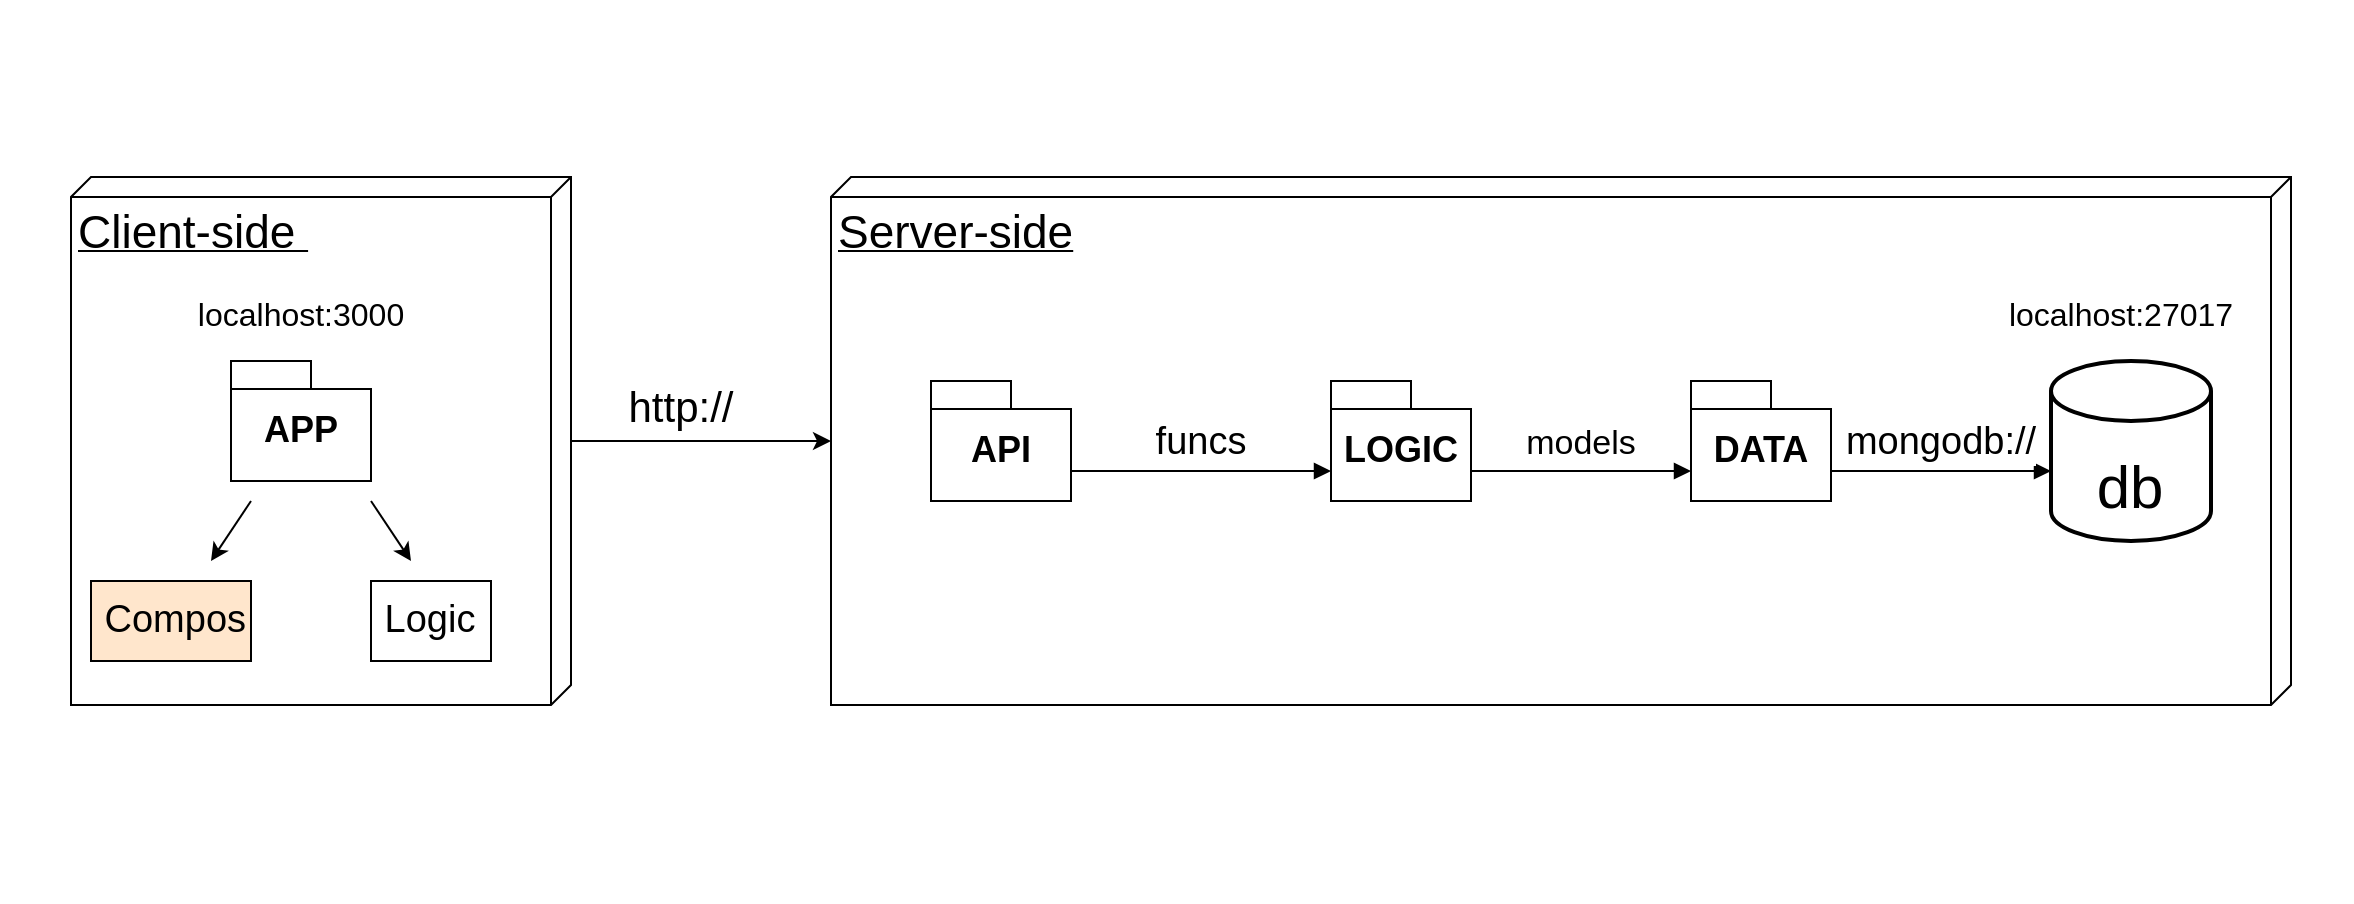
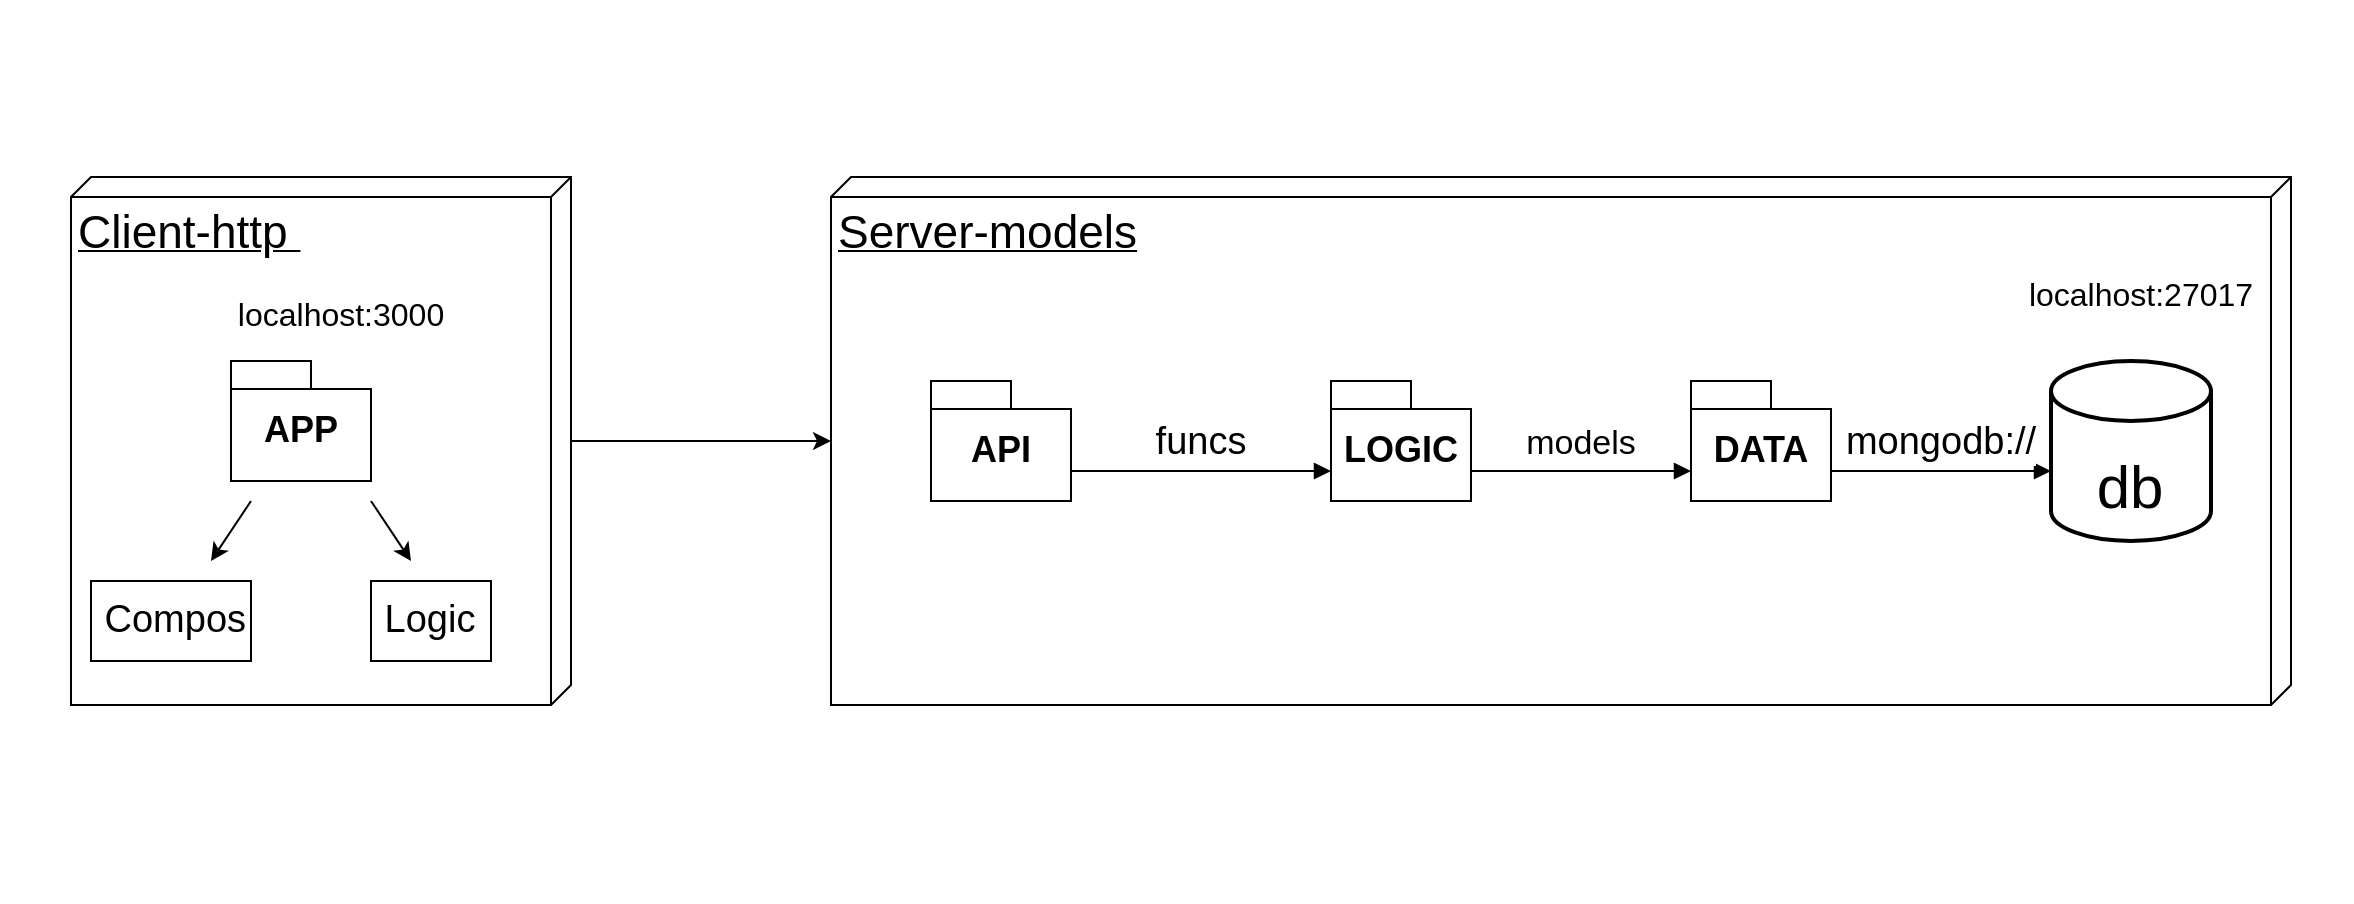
  <mxCell id="0" />
  <mxCell id="1" parent="0" />
  <mxCell id="2" value="" style="edgeStyle=orthogonalEdgeStyle;rounded=0;orthogonalLoop=1;jettySize=auto;html=1;fontSize=30;" edge="1" parent="1" source="3"><mxGeometry relative="1" as="geometry"><mxPoint x="415" y="220" as="targetPoint" /><Array as="points"><mxPoint x="415" y="220" /></Array></mxGeometry></mxCell>
- <mxCell id="3" value="&lt;div style=&quot;text-align: center&quot;&gt;&lt;span&gt;&lt;font style=&quot;font-size: 23px&quot;&gt;Client-side&amp;nbsp;&lt;/font&gt;&lt;/span&gt;&lt;/div&gt;" style="verticalAlign=top;align=left;spacingTop=8;spacingLeft=2;spacingRight=12;shape=cube;size=10;direction=south;fontStyle=4;html=1;fontSize=19;" vertex="1" parent="1"><mxGeometry x="35" y="88" width="250" height="264" as="geometry" /></mxCell>
+ <mxCell id="3" value="&lt;div style=&quot;text-align: center&quot;&gt;&lt;span&gt;&lt;font style=&quot;font-size: 23px&quot;&gt;Client-http&amp;nbsp;&lt;/font&gt;&lt;/span&gt;&lt;/div&gt;" style="verticalAlign=top;align=left;spacingTop=8;spacingLeft=2;spacingRight=12;shape=cube;size=10;direction=south;fontStyle=4;html=1;fontSize=19;" vertex="1" parent="1"><mxGeometry x="35" y="88" width="250" height="264" as="geometry" /></mxCell>
  <mxCell id="4" value="&lt;font style=&quot;font-size: 18px&quot;&gt;APP&lt;/font&gt;" style="shape=folder;fontStyle=1;spacingTop=10;tabWidth=40;tabHeight=14;tabPosition=left;html=1;" vertex="1" parent="1"><mxGeometry x="115" y="180" width="70" height="60" as="geometry" /></mxCell>
- <mxCell id="5" value="&amp;nbsp;Compos" style="rounded=0;whiteSpace=wrap;html=1;fontSize=19;fillColor=#ffe6cc;" vertex="1" parent="1"><mxGeometry x="45" y="290" width="80" height="40" as="geometry" /></mxCell>
+ <mxCell id="5" value="&amp;nbsp;Compos" style="rounded=0;whiteSpace=wrap;html=1;fontSize=19;" vertex="1" parent="1"><mxGeometry x="45" y="290" width="80" height="40" as="geometry" /></mxCell>
  <mxCell id="6" value="Logic" style="rounded=0;whiteSpace=wrap;html=1;fontSize=19;" vertex="1" parent="1"><mxGeometry x="185" y="290" width="60" height="40" as="geometry" /></mxCell>
  <mxCell id="7" value="" style="endArrow=classic;html=1;rounded=0;fontSize=19;" edge="1" parent="1"><mxGeometry width="50" height="50" relative="1" as="geometry"><mxPoint x="125" y="250" as="sourcePoint" /><mxPoint x="105" y="280" as="targetPoint" /></mxGeometry></mxCell>
  <mxCell id="8" value="" style="endArrow=classic;html=1;rounded=0;fontSize=19;" edge="1" parent="1"><mxGeometry width="50" height="50" relative="1" as="geometry"><mxPoint x="185" y="250" as="sourcePoint" /><mxPoint x="205" y="280" as="targetPoint" /></mxGeometry></mxCell>
- <mxCell id="9" value="&lt;div style=&quot;text-align: center&quot;&gt;&lt;span&gt;&lt;font style=&quot;font-size: 23px&quot;&gt;Server-side&lt;/font&gt;&lt;/span&gt;&lt;/div&gt;" style="verticalAlign=top;align=left;spacingTop=8;spacingLeft=2;spacingRight=12;shape=cube;size=10;direction=south;fontStyle=4;html=1;fontSize=19;" vertex="1" parent="1"><mxGeometry x="415" y="88" width="730" height="264" as="geometry" /></mxCell>
+ <mxCell id="9" value="&lt;div style=&quot;text-align: center&quot;&gt;&lt;span&gt;&lt;font style=&quot;font-size: 23px&quot;&gt;Server-models&lt;/font&gt;&lt;/span&gt;&lt;/div&gt;" style="verticalAlign=top;align=left;spacingTop=8;spacingLeft=2;spacingRight=12;shape=cube;size=10;direction=south;fontStyle=4;html=1;fontSize=19;" vertex="1" parent="1"><mxGeometry x="415" y="88" width="730" height="264" as="geometry" /></mxCell>
  <mxCell id="10" value="&lt;font style=&quot;font-size: 18px&quot;&gt;API&lt;/font&gt;" style="shape=folder;fontStyle=1;spacingTop=10;tabWidth=40;tabHeight=14;tabPosition=left;html=1;" vertex="1" parent="1"><mxGeometry x="465" y="190" width="70" height="60" as="geometry" /></mxCell>
  <mxCell id="11" value="&lt;font style=&quot;font-size: 18px&quot;&gt;LOGIC&lt;/font&gt;" style="shape=folder;fontStyle=1;spacingTop=10;tabWidth=40;tabHeight=14;tabPosition=left;html=1;" vertex="1" parent="1"><mxGeometry x="665" y="190" width="70" height="60" as="geometry" /></mxCell>
  <mxCell id="12" value="&lt;font style=&quot;font-size: 18px&quot;&gt;DATA&lt;/font&gt;" style="shape=folder;fontStyle=1;spacingTop=10;tabWidth=40;tabHeight=14;tabPosition=left;html=1;" vertex="1" parent="1"><mxGeometry x="845" y="190" width="70" height="60" as="geometry" /></mxCell>
  <mxCell id="13" value="&lt;font style=&quot;font-size: 30px&quot;&gt;&lt;br&gt;db&lt;/font&gt;" style="strokeWidth=2;html=1;shape=mxgraph.flowchart.database;whiteSpace=wrap;" vertex="1" parent="1"><mxGeometry x="1025" y="180" width="80" height="90" as="geometry" /></mxCell>
  <mxCell id="14" value="&lt;font style=&quot;font-size: 19px&quot;&gt;funcs&lt;/font&gt;" style="html=1;verticalAlign=bottom;endArrow=block;rounded=0;fontSize=25;" edge="1" parent="1"><mxGeometry width="80" relative="1" as="geometry"><mxPoint x="535" y="235" as="sourcePoint" /><mxPoint x="665" y="235" as="targetPoint" /></mxGeometry></mxCell>
  <mxCell id="15" value="&lt;font style=&quot;font-size: 17px&quot;&gt;models&lt;/font&gt;" style="html=1;verticalAlign=bottom;endArrow=block;rounded=0;fontSize=25;" edge="1" parent="1"><mxGeometry width="80" relative="1" as="geometry"><mxPoint x="735" y="235" as="sourcePoint" /><mxPoint x="845" y="235" as="targetPoint" /></mxGeometry></mxCell>
  <mxCell id="16" value="&lt;font style=&quot;font-size: 19px&quot;&gt;mongodb://&lt;/font&gt;" style="html=1;verticalAlign=bottom;endArrow=block;rounded=0;fontSize=25;" edge="1" parent="1"><mxGeometry width="80" relative="1" as="geometry"><mxPoint x="915" y="235" as="sourcePoint" /><mxPoint x="1025" y="235" as="targetPoint" /></mxGeometry></mxCell>
- <mxCell id="17" value="&lt;font style=&quot;font-size: 21px&quot;&gt;http://&lt;/font&gt;" style="text;html=1;align=center;verticalAlign=middle;resizable=0;points=[];autosize=1;strokeColor=none;fillColor=none;fontSize=30;" vertex="1" parent="1"><mxGeometry x="305" y="180" width="70" height="40" as="geometry" /></mxCell>
- <mxCell id="18" value="&lt;font style=&quot;font-size: 16px&quot;&gt;localhost:3000&lt;/font&gt;" style="text;html=1;align=center;verticalAlign=middle;resizable=0;points=[];autosize=1;strokeColor=none;fillColor=none;fontSize=21;" vertex="1" parent="1"><mxGeometry x="90" y="140" width="120" height="30" as="geometry" /></mxCell>
- <mxCell id="19" value="&lt;font style=&quot;font-size: 16px&quot;&gt;localhost:27017&lt;/font&gt;" style="text;html=1;align=center;verticalAlign=middle;resizable=0;points=[];autosize=1;strokeColor=none;fillColor=none;fontSize=21;" vertex="1" parent="1"><mxGeometry x="995" y="140" width="130" height="30" as="geometry" /></mxCell>
+ <mxCell id="18" value="&lt;font style=&quot;font-size: 16px&quot;&gt;localhost:3000&lt;/font&gt;" style="text;html=1;align=center;verticalAlign=middle;resizable=0;points=[];autosize=1;strokeColor=none;fillColor=none;fontSize=21;" vertex="1" parent="1"><mxGeometry x="110" y="140" width="120" height="30" as="geometry" /></mxCell>
+ <mxCell id="19" value="&lt;font style=&quot;font-size: 16px&quot;&gt;localhost:27017&lt;/font&gt;" style="text;html=1;align=center;verticalAlign=middle;resizable=0;points=[];autosize=1;strokeColor=none;fillColor=none;fontSize=21;" vertex="1" parent="1"><mxGeometry x="1005" y="130" width="130" height="30" as="geometry" /></mxCell>
  <mxCell id="20" value="&amp;nbsp; &amp;nbsp; &amp;nbsp; &amp;nbsp; &amp;nbsp; &amp;nbsp;&amp;nbsp;" style="text;html=1;align=center;verticalAlign=middle;resizable=0;points=[];autosize=1;strokeColor=none;fillColor=none;fontSize=16;" vertex="1" parent="1"><mxGeometry x="20" y="20" width="70" height="20" as="geometry" /></mxCell>
  <mxCell id="21" value="&amp;nbsp; &amp;nbsp; &amp;nbsp; &amp;nbsp; &amp;nbsp; &amp;nbsp;&amp;nbsp;" style="text;html=1;align=center;verticalAlign=middle;resizable=0;points=[];autosize=1;strokeColor=none;fillColor=none;fontSize=16;" vertex="1" parent="1"><mxGeometry x="20" y="400" width="70" height="20" as="geometry" /></mxCell>
  <mxCell id="22" value="&amp;nbsp; &amp;nbsp; &amp;nbsp; &amp;nbsp; &amp;nbsp; &amp;nbsp;&amp;nbsp;" style="text;html=1;align=center;verticalAlign=middle;resizable=0;points=[];autosize=1;strokeColor=none;fillColor=none;fontSize=16;" vertex="1" parent="1"><mxGeometry x="1075" y="410" width="70" height="20" as="geometry" /></mxCell>
  <mxCell id="23" value="&amp;nbsp; &amp;nbsp; &amp;nbsp; &amp;nbsp; &amp;nbsp; &amp;nbsp;&amp;nbsp;" style="text;html=1;align=center;verticalAlign=middle;resizable=0;points=[];autosize=1;strokeColor=none;fillColor=none;fontSize=16;" vertex="1" parent="1"><mxGeometry x="1085" y="30" width="70" height="20" as="geometry" /></mxCell>
